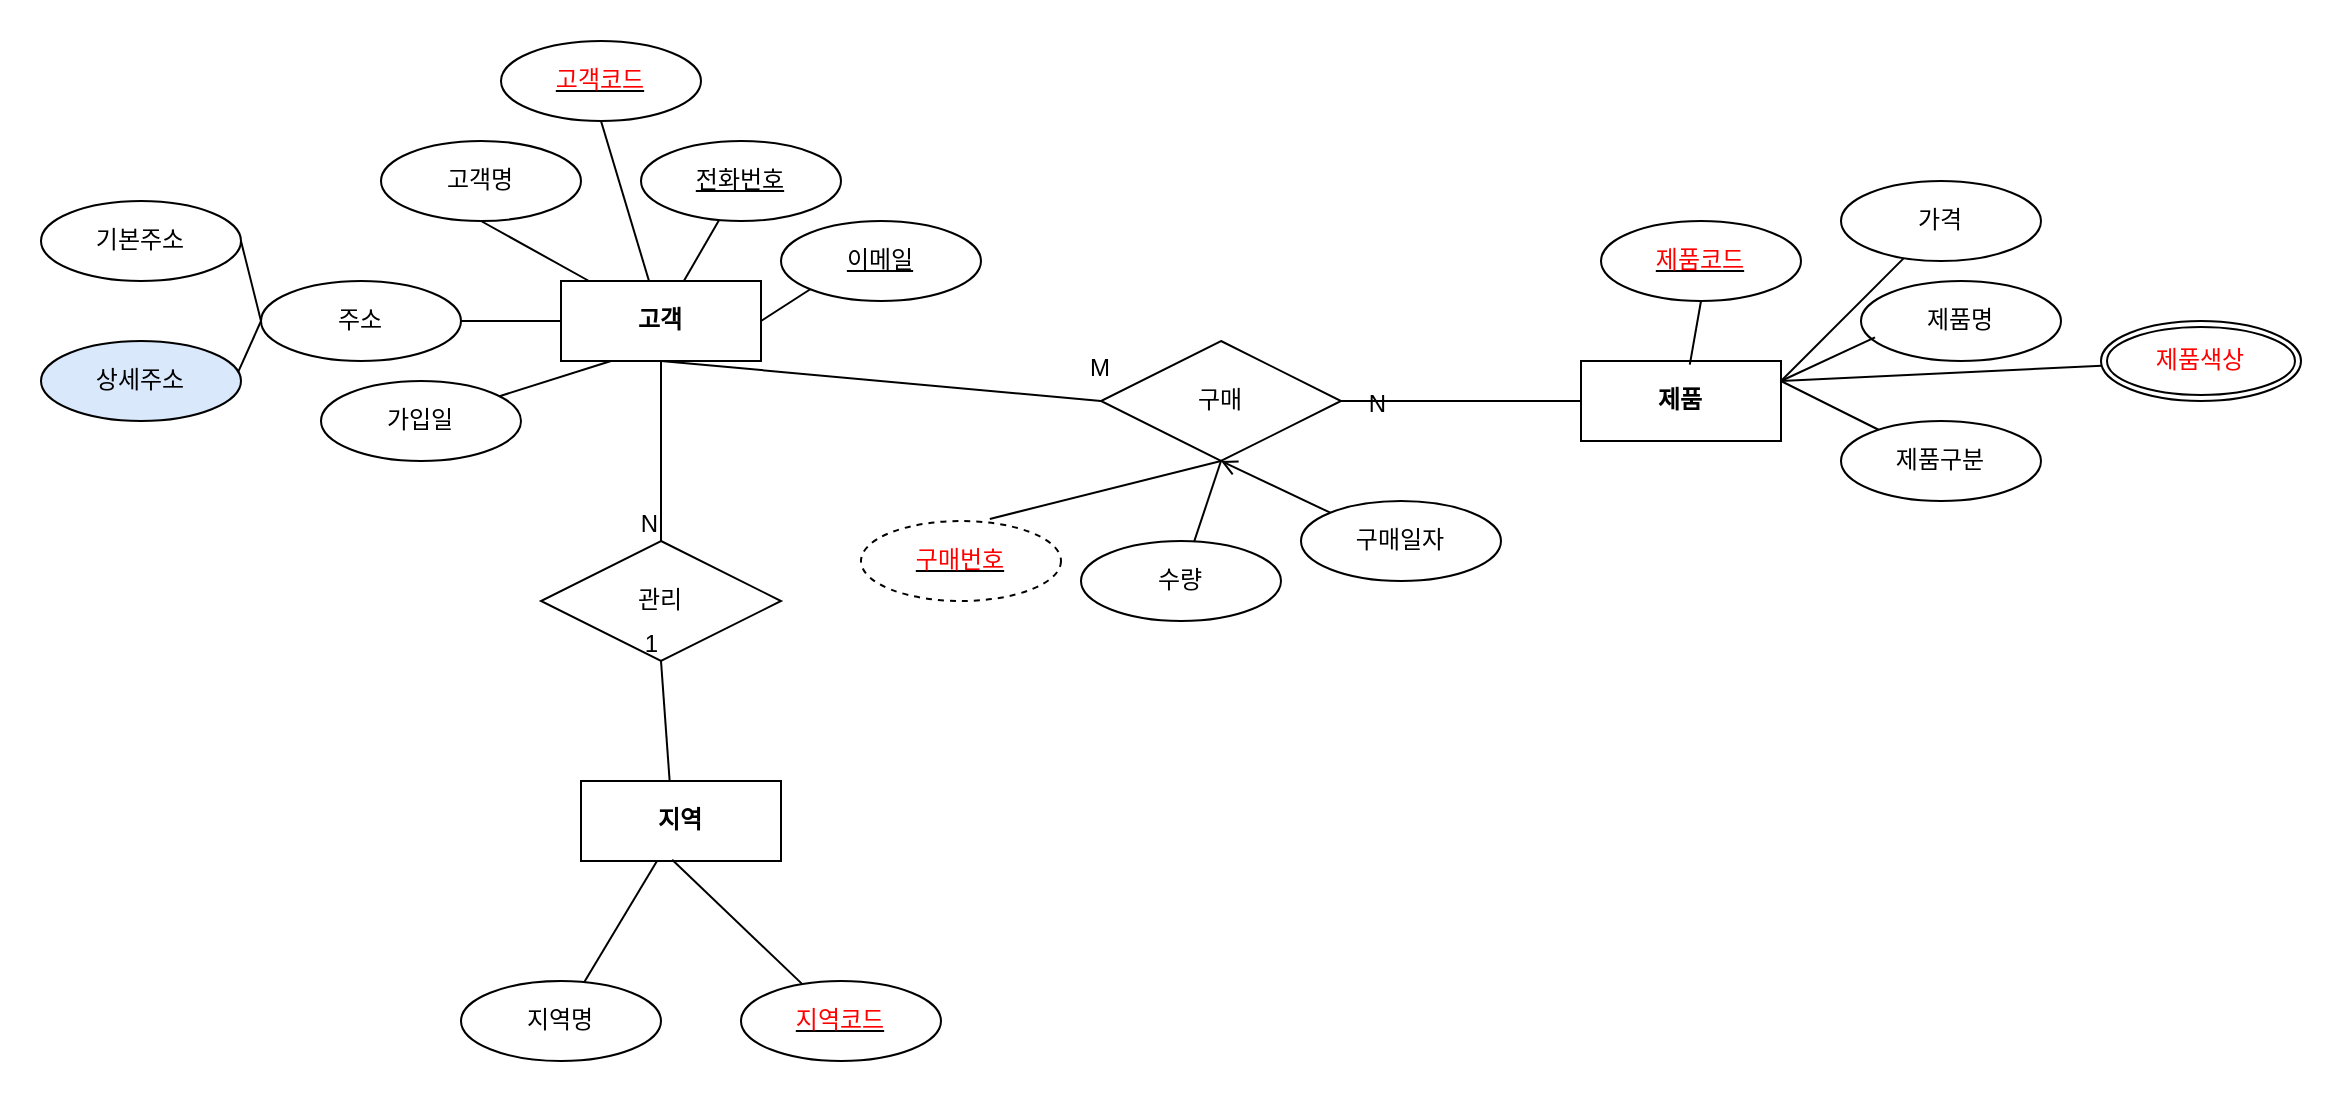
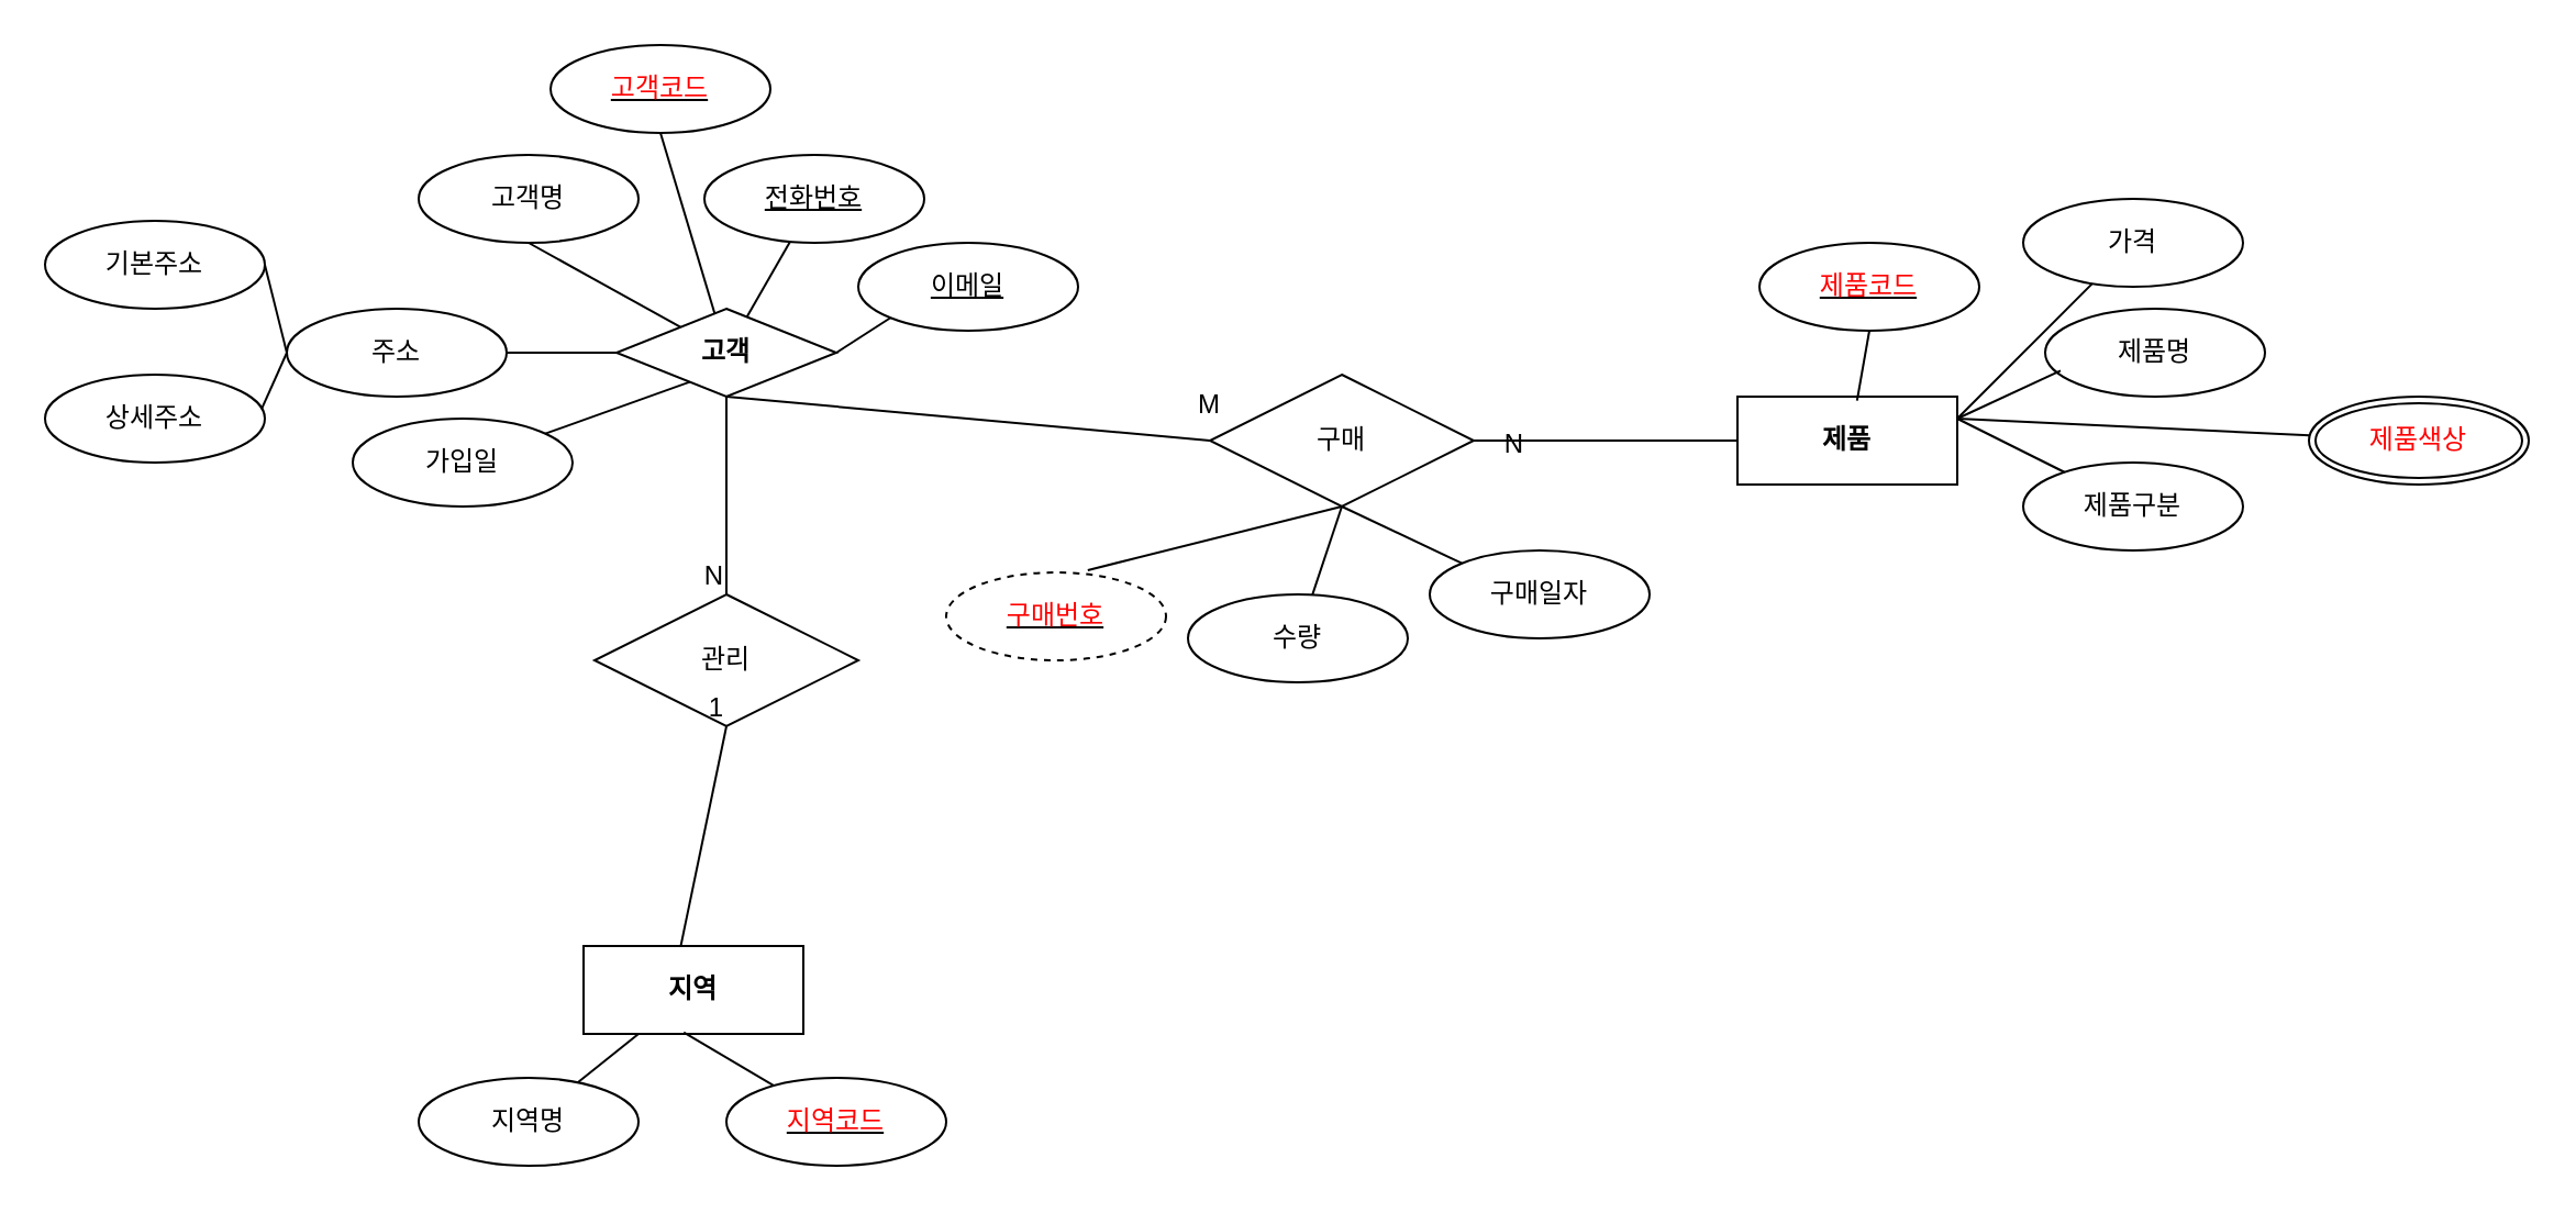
  <mxCell id="0" />
  <mxCell id="1" parent="0" />
- <mxCell id="2" value="&lt;b&gt;고객&lt;/b&gt;" style="whiteSpace=wrap;html=1;align=center;" vertex="1" parent="1"><mxGeometry x="280" y="140" width="100" height="40" as="geometry" /></mxCell>
+ <mxCell id="2" value="&lt;b&gt;고객&lt;/b&gt;" style="rhombus;whiteSpace=wrap;html=1;align=center;" vertex="1" parent="1"><mxGeometry x="280" y="140" width="100" height="40" as="geometry" /></mxCell>
  <mxCell id="3" value="고객명" style="ellipse;whiteSpace=wrap;html=1;align=center;" vertex="1" parent="1"><mxGeometry x="190" y="70" width="100" height="40" as="geometry" /></mxCell>
  <mxCell id="4" value="" style="endArrow=none;html=1;rounded=0;exitX=0.5;exitY=1;exitDx=0;exitDy=0;" edge="1" parent="1" source="3" target="2"><mxGeometry relative="1" as="geometry"><mxPoint x="380" y="80" as="sourcePoint" /><mxPoint x="540" y="80" as="targetPoint" /></mxGeometry></mxCell>
  <mxCell id="5" value="전화번호" style="ellipse;whiteSpace=wrap;html=1;align=center;fontStyle=4;" vertex="1" parent="1"><mxGeometry x="320" y="70" width="100" height="40" as="geometry" /></mxCell>
  <mxCell id="6" value="" style="endArrow=none;html=1;rounded=0;" edge="1" parent="1" source="5" target="2"><mxGeometry relative="1" as="geometry"><mxPoint x="390" y="50" as="sourcePoint" /><mxPoint x="460" y="50" as="targetPoint" /></mxGeometry></mxCell>
  <mxCell id="7" value="이메일&lt;span style=&quot;color: rgba(0, 0, 0, 0); font-family: monospace; font-size: 0px; text-align: start; text-wrap: nowrap;&quot;&gt;%3CmxGraphModel%3E%3Croot%3E%3CmxCell%20id%3D%220%22%2F%3E%3CmxCell%20id%3D%221%22%20parent%3D%220%22%2F%3E%3CmxCell%20id%3D%222%22%20value%3D%22%EC%A0%84%ED%99%94%EB%B2%88%ED%98%B8%22%20style%3D%22ellipse%3BwhiteSpace%3Dwrap%3Bhtml%3D1%3Balign%3Dcenter%3BfontStyle%3D4%3B%22%20vertex%3D%221%22%20parent%3D%221%22%3E%3CmxGeometry%20x%3D%22440%22%20y%3D%22190%22%20width%3D%22100%22%20height%3D%2240%22%20as%3D%22geometry%22%2F%3E%3C%2FmxCell%3E%3C%2Froot%3E%3C%2FmxGraphModel%3E&lt;/span&gt;" style="ellipse;whiteSpace=wrap;html=1;align=center;fontStyle=4;" vertex="1" parent="1"><mxGeometry x="390" y="110" width="100" height="40" as="geometry" /></mxCell>
  <mxCell id="8" value="&lt;font color=&quot;#ff0000&quot;&gt;고객코드&lt;/font&gt;" style="ellipse;whiteSpace=wrap;html=1;align=center;fontStyle=4;" vertex="1" parent="1"><mxGeometry x="250" y="20" width="100" height="40" as="geometry" /></mxCell>
  <mxCell id="9" value="" style="endArrow=none;html=1;rounded=0;entryX=1;entryY=0.5;entryDx=0;entryDy=0;exitX=0;exitY=1;exitDx=0;exitDy=0;" edge="1" parent="1" source="7" target="2"><mxGeometry relative="1" as="geometry"><mxPoint x="527" y="48" as="sourcePoint" /><mxPoint x="497" y="70" as="targetPoint" /></mxGeometry></mxCell>
  <mxCell id="10" value="" style="endArrow=none;html=1;rounded=0;exitX=0.5;exitY=1;exitDx=0;exitDy=0;" edge="1" parent="1" source="8" target="2"><mxGeometry relative="1" as="geometry"><mxPoint x="585" y="84" as="sourcePoint" /><mxPoint x="520" y="90" as="targetPoint" /></mxGeometry></mxCell>
  <mxCell id="11" value="주소" style="ellipse;whiteSpace=wrap;html=1;align=center;" vertex="1" parent="1"><mxGeometry x="130" y="140" width="100" height="40" as="geometry" /></mxCell>
  <mxCell id="12" value="기본&lt;span style=&quot;color: rgba(0, 0, 0, 0); font-family: monospace; font-size: 0px; text-align: start; text-wrap: nowrap;&quot;&gt;%3CmxGraphModel%3E%3Croot%3E%3CmxCell%20id%3D%220%22%2F%3E%3CmxCell%20id%3D%221%22%20parent%3D%220%22%2F%3E%3CmxCell%20id%3D%222%22%20value%3D%22%EC%A3%BC%EC%86%8C%22%20style%3D%22ellipse%3BwhiteSpace%3Dwrap%3Bhtml%3D1%3Balign%3Dcenter%3B%22%20vertex%3D%221%22%20parent%3D%221%22%3E%3CmxGeometry%20x%3D%22230%22%20y%3D%22250%22%20width%3D%22100%22%20height%3D%2240%22%20as%3D%22geometry%22%2F%3E%3C%2FmxCell%3E%3C%2Froot%3E%3C%2FmxGraphModel%3E&lt;/span&gt;주소" style="ellipse;whiteSpace=wrap;html=1;align=center;" vertex="1" parent="1"><mxGeometry x="20" y="100" width="100" height="40" as="geometry" /></mxCell>
- <mxCell id="13" value="상세주소" style="ellipse;whiteSpace=wrap;html=1;align=center;fillColor=#dae8fc;" vertex="1" parent="1"><mxGeometry x="20" y="170" width="100" height="40" as="geometry" /></mxCell>
+ <mxCell id="13" value="상세주소" style="ellipse;whiteSpace=wrap;html=1;align=center;" vertex="1" parent="1"><mxGeometry x="20" y="170" width="100" height="40" as="geometry" /></mxCell>
  <mxCell id="14" value="가입일" style="ellipse;whiteSpace=wrap;html=1;align=center;" vertex="1" parent="1"><mxGeometry x="160" y="190" width="100" height="40" as="geometry" /></mxCell>
  <mxCell id="15" value="" style="endArrow=none;html=1;rounded=0;exitX=1;exitY=0.5;exitDx=0;exitDy=0;entryX=0;entryY=0.5;entryDx=0;entryDy=0;" edge="1" parent="1" source="11" target="2"><mxGeometry relative="1" as="geometry"><mxPoint x="390" y="50" as="sourcePoint" /><mxPoint x="430" y="70" as="targetPoint" /></mxGeometry></mxCell>
  <mxCell id="16" value="" style="endArrow=none;html=1;rounded=0;entryX=0.25;entryY=1;entryDx=0;entryDy=0;" edge="1" parent="1" source="14" target="2"><mxGeometry relative="1" as="geometry"><mxPoint x="400" y="60" as="sourcePoint" /><mxPoint x="440" y="80" as="targetPoint" /></mxGeometry></mxCell>
  <mxCell id="17" value="" style="endArrow=none;html=1;rounded=0;exitX=1;exitY=0.5;exitDx=0;exitDy=0;entryX=0;entryY=0.5;entryDx=0;entryDy=0;" edge="1" parent="1" source="12" target="11"><mxGeometry relative="1" as="geometry"><mxPoint x="260" y="150" as="sourcePoint" /><mxPoint x="300" y="170" as="targetPoint" /></mxGeometry></mxCell>
  <mxCell id="18" value="" style="endArrow=none;html=1;rounded=0;exitX=0.985;exitY=0.393;exitDx=0;exitDy=0;exitPerimeter=0;entryX=0;entryY=0.5;entryDx=0;entryDy=0;" edge="1" parent="1" source="13" target="11"><mxGeometry relative="1" as="geometry"><mxPoint x="115.6" y="171.2" as="sourcePoint" /><mxPoint x="140" y="171" as="targetPoint" /></mxGeometry></mxCell>
- <mxCell id="19" value="&lt;b&gt;지역&lt;/b&gt;" style="whiteSpace=wrap;html=1;align=center;" vertex="1" parent="1"><mxGeometry x="290" y="390" width="100" height="40" as="geometry" /></mxCell>
- <mxCell id="20" value="지역명" style="ellipse;whiteSpace=wrap;html=1;align=center;" vertex="1" parent="1"><mxGeometry x="230" y="490" width="100" height="40" as="geometry" /></mxCell>
+ <mxCell id="19" value="&lt;b&gt;지역&lt;/b&gt;" style="whiteSpace=wrap;html=1;align=center;" vertex="1" parent="1"><mxGeometry x="265" y="430" width="100" height="40" as="geometry" /></mxCell>
+ <mxCell id="20" value="지역명" style="ellipse;whiteSpace=wrap;html=1;align=center;" vertex="1" parent="1"><mxGeometry x="190" y="490" width="100" height="40" as="geometry" /></mxCell>
  <mxCell id="21" value="" style="endArrow=none;html=1;rounded=0;" edge="1" parent="1" source="20" target="19"><mxGeometry relative="1" as="geometry"><mxPoint x="256" y="183" as="sourcePoint" /><mxPoint x="305" y="150" as="targetPoint" /></mxGeometry></mxCell>
  <mxCell id="22" value="" style="endArrow=none;html=1;rounded=0;entryX=0.456;entryY=0.984;entryDx=0;entryDy=0;entryPerimeter=0;" edge="1" parent="1" source="44" target="19"><mxGeometry relative="1" as="geometry"><mxPoint x="210" y="400" as="sourcePoint" /><mxPoint x="315" y="160" as="targetPoint" /></mxGeometry></mxCell>
  <mxCell id="23" value="&lt;b&gt;제품&lt;/b&gt;" style="whiteSpace=wrap;html=1;align=center;" vertex="1" parent="1"><mxGeometry x="790" y="180" width="100" height="40" as="geometry" /></mxCell>
  <mxCell id="24" value="&lt;font color=&quot;#ff0000&quot;&gt;제품코드&lt;/font&gt;" style="ellipse;whiteSpace=wrap;html=1;align=center;fontStyle=4;" vertex="1" parent="1"><mxGeometry x="800" y="110" width="100" height="40" as="geometry" /></mxCell>
  <mxCell id="25" value="제품명" style="ellipse;whiteSpace=wrap;html=1;align=center;" vertex="1" parent="1"><mxGeometry x="930" y="140" width="100" height="40" as="geometry" /></mxCell>
  <mxCell id="26" value="제품구분" style="ellipse;whiteSpace=wrap;html=1;align=center;" vertex="1" parent="1"><mxGeometry x="920" y="210" width="100" height="40" as="geometry" /></mxCell>
- <mxCell id="27" value="&lt;font color=&quot;#ff0000&quot;&gt;제품색상&lt;/font&gt;" style="ellipse;shape=doubleEllipse;margin=3;whiteSpace=wrap;html=1;align=center;" vertex="1" parent="1"><mxGeometry x="1050" y="160" width="100" height="40" as="geometry" /></mxCell>
+ <mxCell id="27" value="&lt;font color=&quot;#ff0000&quot;&gt;제품색상&lt;/font&gt;" style="ellipse;shape=doubleEllipse;margin=3;whiteSpace=wrap;html=1;align=center;" vertex="1" parent="1"><mxGeometry x="1050" y="180" width="100" height="40" as="geometry" /></mxCell>
  <mxCell id="28" value="가격" style="ellipse;whiteSpace=wrap;html=1;align=center;" vertex="1" parent="1"><mxGeometry x="920" y="90" width="100" height="40" as="geometry" /></mxCell>
  <mxCell id="29" value="" style="endArrow=none;html=1;rounded=0;entryX=0;entryY=0.25;entryDx=0;entryDy=0;exitX=0.544;exitY=0.046;exitDx=0;exitDy=0;exitPerimeter=0;" edge="1" parent="1" source="23"><mxGeometry relative="1" as="geometry"><mxPoint x="830" y="170" as="sourcePoint" /><mxPoint x="850" y="150" as="targetPoint" /></mxGeometry></mxCell>
  <mxCell id="30" value="" style="endArrow=none;html=1;rounded=0;entryX=0.07;entryY=0.704;entryDx=0;entryDy=0;exitX=1;exitY=0.25;exitDx=0;exitDy=0;entryPerimeter=0;" edge="1" parent="1" source="23" target="25"><mxGeometry relative="1" as="geometry"><mxPoint x="910" y="190" as="sourcePoint" /><mxPoint x="930" y="170" as="targetPoint" /></mxGeometry></mxCell>
  <mxCell id="31" value="" style="endArrow=none;html=1;rounded=0;exitX=1;exitY=0.25;exitDx=0;exitDy=0;" edge="1" parent="1" source="23" target="27"><mxGeometry relative="1" as="geometry"><mxPoint x="990" y="200" as="sourcePoint" /><mxPoint x="1010" y="180" as="targetPoint" /></mxGeometry></mxCell>
  <mxCell id="32" value="" style="endArrow=none;html=1;rounded=0;exitX=1;exitY=0.25;exitDx=0;exitDy=0;" edge="1" parent="1" source="23" target="26"><mxGeometry relative="1" as="geometry"><mxPoint x="900" y="200" as="sourcePoint" /><mxPoint x="1060" y="208" as="targetPoint" /></mxGeometry></mxCell>
  <mxCell id="33" value="" style="endArrow=none;html=1;rounded=0;" edge="1" parent="1" target="28"><mxGeometry relative="1" as="geometry"><mxPoint x="890" y="190" as="sourcePoint" /><mxPoint x="1070" y="218" as="targetPoint" /></mxGeometry></mxCell>
  <mxCell id="34" value="관리" style="shape=rhombus;perimeter=rhombusPerimeter;whiteSpace=wrap;html=1;align=center;" vertex="1" parent="1"><mxGeometry x="270" y="270" width="120" height="60" as="geometry" /></mxCell>
  <mxCell id="35" value="" style="endArrow=none;html=1;rounded=0;exitX=0.5;exitY=1;exitDx=0;exitDy=0;" edge="1" parent="1" source="2" target="34"><mxGeometry relative="1" as="geometry"><mxPoint x="690" y="310" as="sourcePoint" /><mxPoint x="850" y="310" as="targetPoint" /></mxGeometry></mxCell>
  <mxCell id="36" value="N" style="resizable=0;html=1;whiteSpace=wrap;align=right;verticalAlign=bottom;" connectable="0" vertex="1" parent="35"><mxGeometry x="1" relative="1" as="geometry" /></mxCell>
  <mxCell id="37" value="" style="endArrow=none;html=1;rounded=0;exitX=0.443;exitY=-0.008;exitDx=0;exitDy=0;exitPerimeter=0;entryX=0.5;entryY=1;entryDx=0;entryDy=0;" edge="1" parent="1" source="19" target="34"><mxGeometry relative="1" as="geometry"><mxPoint x="690" y="310" as="sourcePoint" /><mxPoint x="850" y="310" as="targetPoint" /></mxGeometry></mxCell>
  <mxCell id="38" value="1" style="resizable=0;html=1;whiteSpace=wrap;align=right;verticalAlign=bottom;" connectable="0" vertex="1" parent="37"><mxGeometry x="1" relative="1" as="geometry" /></mxCell>
  <mxCell id="39" value="구매" style="shape=rhombus;perimeter=rhombusPerimeter;whiteSpace=wrap;html=1;align=center;" vertex="1" parent="1"><mxGeometry x="550" y="170" width="120" height="60" as="geometry" /></mxCell>
  <mxCell id="40" value="" style="endArrow=none;html=1;rounded=0;exitX=0.5;exitY=1;exitDx=0;exitDy=0;entryX=0;entryY=0.5;entryDx=0;entryDy=0;" edge="1" parent="1" source="2" target="39"><mxGeometry relative="1" as="geometry"><mxPoint x="470" y="110" as="sourcePoint" /><mxPoint x="530" y="210" as="targetPoint" /></mxGeometry></mxCell>
  <mxCell id="41" value="M" style="resizable=0;html=1;whiteSpace=wrap;align=right;verticalAlign=bottom;" connectable="0" vertex="1" parent="40"><mxGeometry x="1" relative="1" as="geometry"><mxPoint x="6" y="-8" as="offset" /></mxGeometry></mxCell>
  <mxCell id="42" value="" style="endArrow=none;html=1;rounded=0;exitX=0;exitY=0.5;exitDx=0;exitDy=0;entryX=1;entryY=0.5;entryDx=0;entryDy=0;" edge="1" parent="1" source="23" target="39"><mxGeometry relative="1" as="geometry"><mxPoint x="480" y="120" as="sourcePoint" /><mxPoint x="398" y="219" as="targetPoint" /></mxGeometry></mxCell>
  <mxCell id="43" value="N" style="resizable=0;html=1;whiteSpace=wrap;align=right;verticalAlign=bottom;" connectable="0" vertex="1" parent="42"><mxGeometry x="1" relative="1" as="geometry"><mxPoint x="24" y="10" as="offset" /></mxGeometry></mxCell>
- <mxCell id="44" value="&lt;font color=&quot;#ff0000&quot;&gt;지역코드&lt;/font&gt;" style="ellipse;whiteSpace=wrap;html=1;align=center;fontStyle=4;" vertex="1" parent="1"><mxGeometry x="370" y="490" width="100" height="40" as="geometry" /></mxCell>
+ <mxCell id="44" value="&lt;font color=&quot;#ff0000&quot;&gt;지역코드&lt;/font&gt;" style="ellipse;whiteSpace=wrap;html=1;align=center;fontStyle=4;" vertex="1" parent="1"><mxGeometry x="330" y="490" width="100" height="40" as="geometry" /></mxCell>
  <mxCell id="45" value="수량" style="ellipse;whiteSpace=wrap;html=1;align=center;" vertex="1" parent="1"><mxGeometry x="540" y="270" width="100" height="40" as="geometry" /></mxCell>
  <mxCell id="46" value="&lt;font color=&quot;#ff0000&quot;&gt;구매번호&lt;/font&gt;" style="ellipse;whiteSpace=wrap;html=1;align=center;fontStyle=4;dashed=1;" vertex="1" parent="1"><mxGeometry x="430" y="260" width="100" height="40" as="geometry" /></mxCell>
  <mxCell id="47" value="구매일자" style="ellipse;whiteSpace=wrap;html=1;align=center;" vertex="1" parent="1"><mxGeometry x="650" y="250" width="100" height="40" as="geometry" /></mxCell>
  <mxCell id="48" value="" style="endArrow=none;html=1;rounded=0;entryX=0.5;entryY=1;entryDx=0;entryDy=0;exitX=0.644;exitY=-0.026;exitDx=0;exitDy=0;exitPerimeter=0;" edge="1" parent="1" source="46" target="39"><mxGeometry relative="1" as="geometry"><mxPoint x="396" y="143" as="sourcePoint" /><mxPoint x="445" y="110" as="targetPoint" /></mxGeometry></mxCell>
  <mxCell id="49" value="" style="endArrow=none;html=1;rounded=0;entryX=0.5;entryY=1;entryDx=0;entryDy=0;" edge="1" parent="1" source="45" target="39"><mxGeometry relative="1" as="geometry"><mxPoint x="406" y="153" as="sourcePoint" /><mxPoint x="455" y="120" as="targetPoint" /></mxGeometry></mxCell>
- <mxCell id="50" value="" style="endArrow=open;html=1;rounded=0;entryX=0.5;entryY=1;entryDx=0;entryDy=0;exitX=0;exitY=0;exitDx=0;exitDy=0;" edge="1" parent="1" source="47" target="39"><mxGeometry relative="1" as="geometry"><mxPoint x="607" y="280" as="sourcePoint" /><mxPoint x="620" y="240" as="targetPoint" /></mxGeometry></mxCell>
+ <mxCell id="50" value="" style="endArrow=none;html=1;rounded=0;entryX=0.5;entryY=1;entryDx=0;entryDy=0;exitX=0;exitY=0;exitDx=0;exitDy=0;" edge="1" parent="1" source="47" target="39"><mxGeometry relative="1" as="geometry"><mxPoint x="607" y="280" as="sourcePoint" /><mxPoint x="620" y="240" as="targetPoint" /></mxGeometry></mxCell>
